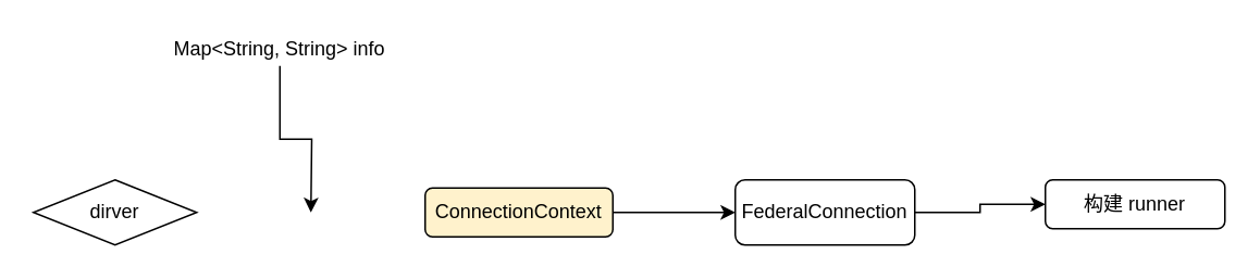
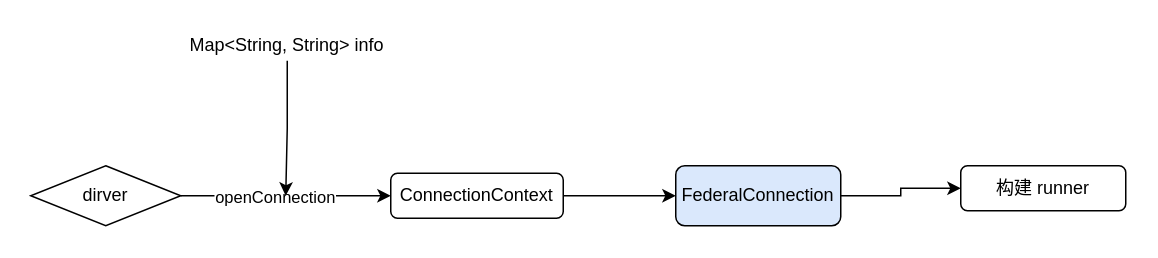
  <mxCell id="0" />
  <mxCell id="1" parent="0" />
  <mxCell id="2" value="" style="edgeStyle=orthogonalEdgeStyle;rounded=0;orthogonalLoop=1;jettySize=auto;html=1;" edge="1" parent="1" source="3" target="4"><mxGeometry relative="1" as="geometry" /></mxCell>
- <mxCell id="3" value="FederalConnection" style="rounded=1;whiteSpace=wrap;html=1;" vertex="1" parent="1"><mxGeometry x="450" y="110" width="110" height="40" as="geometry" /></mxCell>
+ <mxCell id="3" value="FederalConnection" style="rounded=1;whiteSpace=wrap;html=1;fillColor=#dae8fc;" vertex="1" parent="1"><mxGeometry x="450" y="110" width="110" height="40" as="geometry" /></mxCell>
  <mxCell id="4" value="构建 runner" style="rounded=1;whiteSpace=wrap;html=1;" vertex="1" parent="1"><mxGeometry x="640" y="110" width="110" height="30" as="geometry" /></mxCell>
+ <mxCell id="5" style="edgeStyle=orthogonalEdgeStyle;rounded=0;orthogonalLoop=1;jettySize=auto;html=1;entryX=0;entryY=0.5;entryDx=0;entryDy=0;" edge="1" parent="1" source="7" target="11"><mxGeometry relative="1" as="geometry" /></mxCell>
+ <mxCell id="6" value="openConnection" style="edgeLabel;html=1;align=center;verticalAlign=middle;resizable=0;points=[];" vertex="1" connectable="0" parent="5"><mxGeometry x="-0.449" y="-3" relative="1" as="geometry"><mxPoint x="23" y="-3" as="offset" /></mxGeometry></mxCell>
  <mxCell id="7" value="dirver" style="rhombus;whiteSpace=wrap;html=1;" vertex="1" parent="1"><mxGeometry x="20" y="110" width="100" height="40" as="geometry" /></mxCell>
  <mxCell id="8" style="edgeStyle=orthogonalEdgeStyle;rounded=0;orthogonalLoop=1;jettySize=auto;html=1;" edge="1" parent="1" source="9"><mxGeometry relative="1" as="geometry"><mxPoint x="190" y="130" as="targetPoint" /></mxGeometry></mxCell>
- <mxCell id="9" value="Map&amp;lt;String, String&amp;gt; info" style="text;html=1;strokeColor=none;fillColor=none;align=center;verticalAlign=middle;whiteSpace=wrap;rounded=0;" vertex="1" parent="1"><mxGeometry x="86" y="20" width="170" height="20" as="geometry" /></mxCell>
+ <mxCell id="9" value="Map&amp;lt;String, String&amp;gt; info" style="text;html=1;strokeColor=none;fillColor=none;align=center;verticalAlign=middle;whiteSpace=wrap;rounded=0;" vertex="1" parent="1"><mxGeometry x="106" y="20" width="170" height="20" as="geometry" /></mxCell>
  <mxCell id="10" style="edgeStyle=orthogonalEdgeStyle;rounded=0;orthogonalLoop=1;jettySize=auto;html=1;entryX=0;entryY=0.5;entryDx=0;entryDy=0;" edge="1" parent="1" source="11" target="3"><mxGeometry relative="1" as="geometry" /></mxCell>
- <mxCell id="11" value="ConnectionContext" style="rounded=1;whiteSpace=wrap;html=1;fillColor=#fff2cc;" vertex="1" parent="1"><mxGeometry x="260" y="115" width="115" height="30" as="geometry" /></mxCell>
+ <mxCell id="11" value="ConnectionContext" style="rounded=1;whiteSpace=wrap;html=1;" vertex="1" parent="1"><mxGeometry x="260" y="115" width="115" height="30" as="geometry" /></mxCell>
